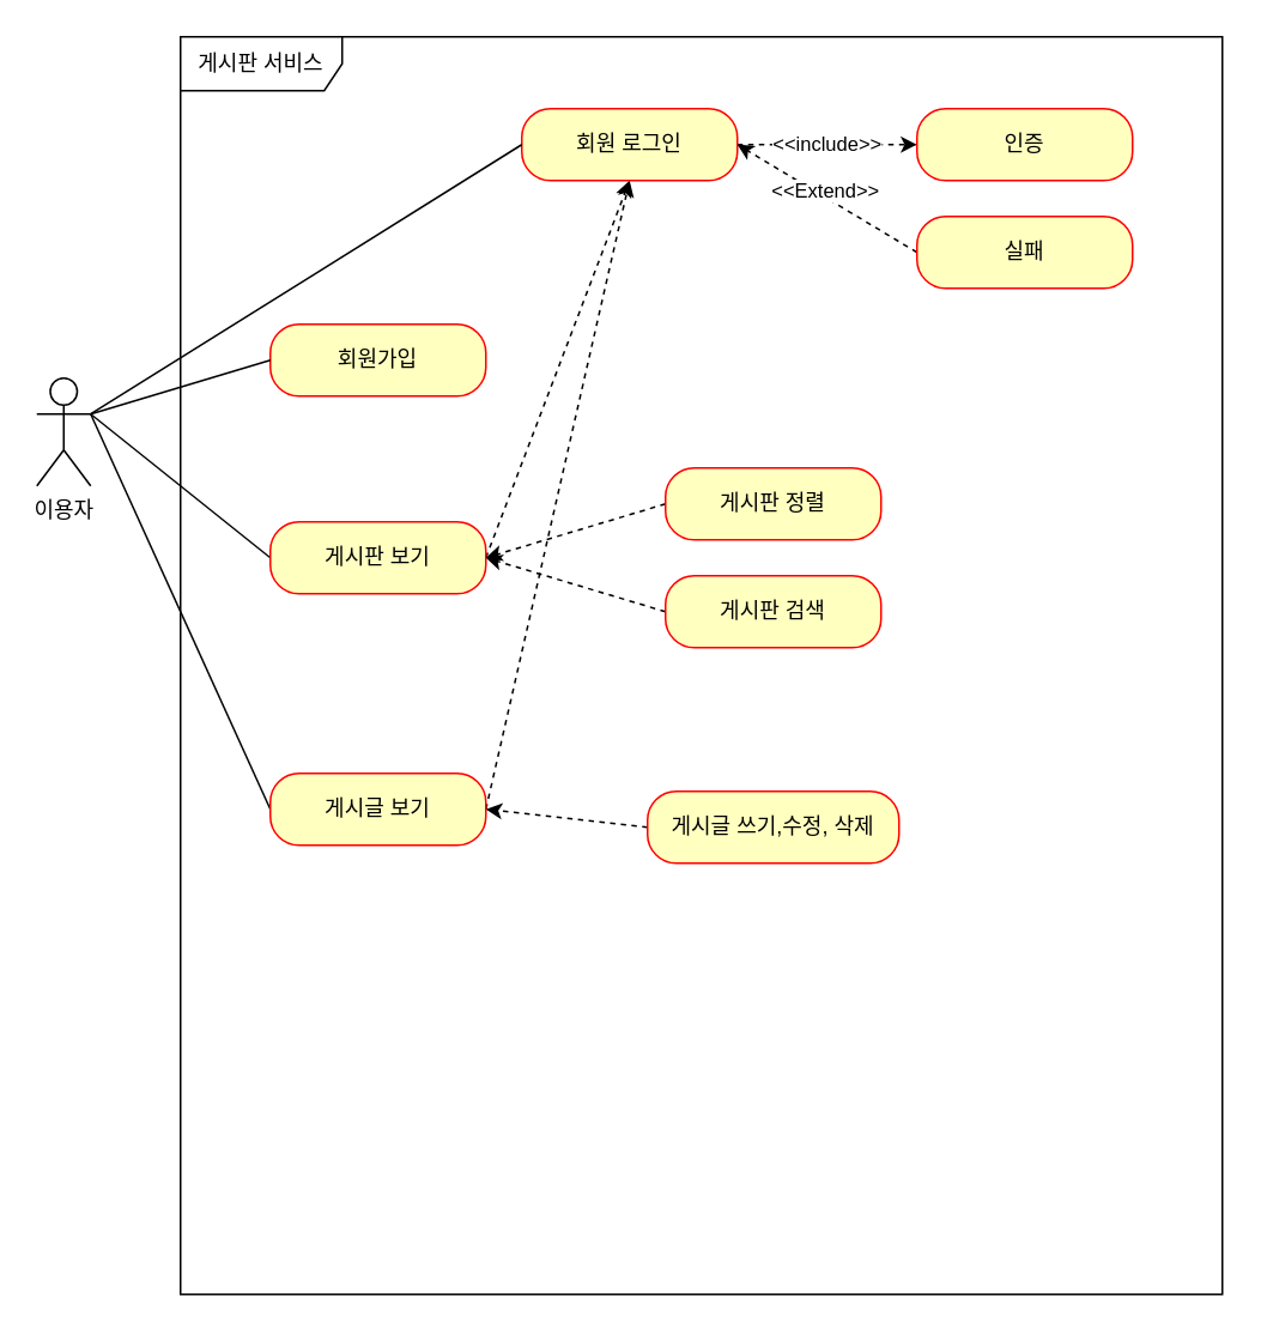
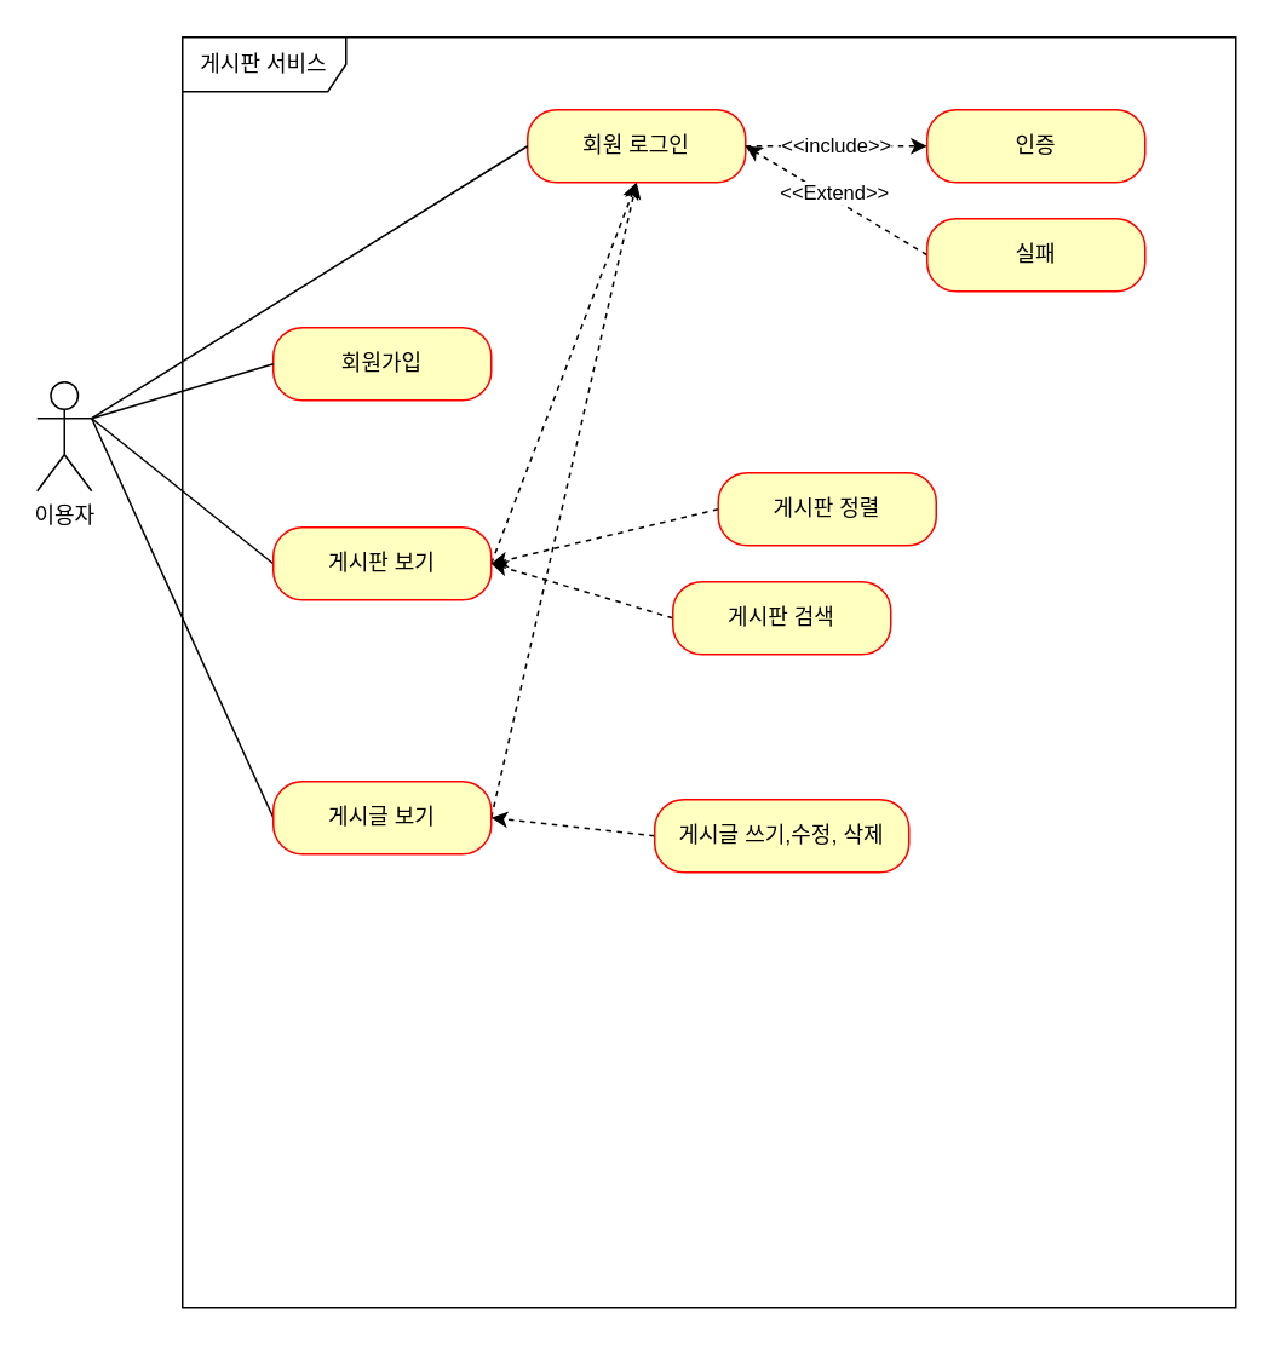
  <mxCell id="0" />
  <mxCell id="1" parent="0" />
  <mxCell id="2" value="이용자" style="shape=umlActor;verticalLabelPosition=bottom;verticalAlign=top;html=1;outlineConnect=0;" vertex="1" parent="1"><mxGeometry x="20" y="210" width="30" height="60" as="geometry" /></mxCell>
  <mxCell id="3" value="게시판 서비스" style="shape=umlFrame;whiteSpace=wrap;html=1;pointerEvents=0;width=90;height=30;" vertex="1" parent="1"><mxGeometry x="100" y="20" width="580" height="700" as="geometry" /></mxCell>
  <mxCell id="4" value="회원가입" style="rounded=1;whiteSpace=wrap;html=1;arcSize=40;fontColor=#000000;fillColor=#ffffc0;strokeColor=#ff0000;" vertex="1" parent="1"><mxGeometry x="150" y="180" width="120" height="40" as="geometry" /></mxCell>
  <mxCell id="5" style="rounded=0;orthogonalLoop=1;jettySize=auto;html=1;exitX=0;exitY=0.5;exitDx=0;exitDy=0;endArrow=none;endFill=0;entryX=1;entryY=0.333;entryDx=0;entryDy=0;entryPerimeter=0;" edge="1" parent="1" source="7" target="2"><mxGeometry relative="1" as="geometry"><mxPoint x="60" y="245" as="targetPoint" /><mxPoint x="140" y="275" as="sourcePoint" /></mxGeometry></mxCell>
  <mxCell id="6" style="rounded=0;orthogonalLoop=1;jettySize=auto;html=1;exitX=1;exitY=0.5;exitDx=0;exitDy=0;entryX=0.5;entryY=1;entryDx=0;entryDy=0;dashed=1;" edge="1" parent="1" source="7" target="12"><mxGeometry relative="1" as="geometry" /></mxCell>
  <mxCell id="7" value="게시판 보기" style="rounded=1;whiteSpace=wrap;html=1;arcSize=40;fontColor=#000000;fillColor=#ffffc0;strokeColor=#ff0000;" vertex="1" parent="1"><mxGeometry x="150" y="290" width="120" height="40" as="geometry" /></mxCell>
  <mxCell id="8" style="rounded=0;orthogonalLoop=1;jettySize=auto;html=1;endArrow=none;endFill=0;exitX=0;exitY=0.5;exitDx=0;exitDy=0;entryX=1;entryY=0.333;entryDx=0;entryDy=0;entryPerimeter=0;" edge="1" parent="1" source="10" target="2"><mxGeometry relative="1" as="geometry"><mxPoint x="60" y="320" as="targetPoint" /></mxGeometry></mxCell>
  <mxCell id="9" style="rounded=0;orthogonalLoop=1;jettySize=auto;html=1;exitX=1;exitY=0.5;exitDx=0;exitDy=0;entryX=0.5;entryY=1;entryDx=0;entryDy=0;dashed=1;" edge="1" parent="1" source="10" target="12"><mxGeometry relative="1" as="geometry"><mxPoint x="390" y="170" as="targetPoint" /></mxGeometry></mxCell>
  <mxCell id="10" value="게시글 보기" style="rounded=1;whiteSpace=wrap;html=1;arcSize=40;fontColor=#000000;fillColor=#ffffc0;strokeColor=#ff0000;" vertex="1" parent="1"><mxGeometry x="150" y="430" width="120" height="40" as="geometry" /></mxCell>
  <mxCell id="11" value="&amp;lt;&amp;lt;include&amp;gt;&amp;gt;" style="rounded=0;orthogonalLoop=1;jettySize=auto;html=1;exitX=1;exitY=0.5;exitDx=0;exitDy=0;entryX=0;entryY=0.5;entryDx=0;entryDy=0;endArrow=classic;endFill=1;dashed=1;" edge="1" parent="1" source="12" target="13"><mxGeometry relative="1" as="geometry" /></mxCell>
  <mxCell id="12" value="회원 로그인" style="rounded=1;whiteSpace=wrap;html=1;arcSize=40;fontColor=#000000;fillColor=#ffffc0;strokeColor=#ff0000;" vertex="1" parent="1"><mxGeometry x="290" y="60" width="120" height="40" as="geometry" /></mxCell>
  <mxCell id="13" value="인증" style="rounded=1;whiteSpace=wrap;html=1;arcSize=40;fontColor=#000000;fillColor=#ffffc0;strokeColor=#ff0000;" vertex="1" parent="1"><mxGeometry x="510" y="60" width="120" height="40" as="geometry" /></mxCell>
  <mxCell id="14" style="rounded=0;orthogonalLoop=1;jettySize=auto;html=1;exitX=0;exitY=0.5;exitDx=0;exitDy=0;entryX=1;entryY=0.5;entryDx=0;entryDy=0;dashed=1;" edge="1" parent="1" source="16" target="12"><mxGeometry relative="1" as="geometry"><mxPoint x="541" y="230" as="sourcePoint" /><mxPoint x="451" y="150" as="targetPoint" /></mxGeometry></mxCell>
  <mxCell id="15" value="&amp;lt;&amp;lt;Extend&amp;gt;&amp;gt;" style="edgeLabel;html=1;align=center;verticalAlign=middle;resizable=0;points=[];" vertex="1" connectable="0" parent="14"><mxGeometry x="0.065" y="-3" relative="1" as="geometry"><mxPoint as="offset" /></mxGeometry></mxCell>
  <mxCell id="16" value="실패" style="rounded=1;whiteSpace=wrap;html=1;arcSize=40;fontColor=#000000;fillColor=#ffffc0;strokeColor=#ff0000;" vertex="1" parent="1"><mxGeometry x="510" y="120" width="120" height="40" as="geometry" /></mxCell>
  <mxCell id="17" style="rounded=0;orthogonalLoop=1;jettySize=auto;html=1;exitX=0;exitY=0.5;exitDx=0;exitDy=0;dashed=1;entryX=1;entryY=0.5;entryDx=0;entryDy=0;" edge="1" parent="1" source="18" target="7"><mxGeometry relative="1" as="geometry"><mxPoint x="250" y="430" as="targetPoint" /></mxGeometry></mxCell>
- <mxCell id="18" value="게시판 정렬" style="rounded=1;whiteSpace=wrap;html=1;arcSize=40;fontColor=#000000;fillColor=#ffffc0;strokeColor=#ff0000;" vertex="1" parent="1"><mxGeometry x="370" y="260" width="120" height="40" as="geometry" /></mxCell>
+ <mxCell id="18" value="게시판 정렬" style="rounded=1;whiteSpace=wrap;html=1;arcSize=40;fontColor=#000000;fillColor=#ffffc0;strokeColor=#ff0000;" vertex="1" parent="1"><mxGeometry x="395" y="260" width="120" height="40" as="geometry" /></mxCell>
  <mxCell id="19" style="rounded=0;orthogonalLoop=1;jettySize=auto;html=1;exitX=0;exitY=0.5;exitDx=0;exitDy=0;entryX=1;entryY=0.5;entryDx=0;entryDy=0;dashed=1;" edge="1" parent="1" source="20" target="7"><mxGeometry relative="1" as="geometry" /></mxCell>
  <mxCell id="20" value="게시판 검색" style="rounded=1;whiteSpace=wrap;html=1;arcSize=40;fontColor=#000000;fillColor=#ffffc0;strokeColor=#ff0000;" vertex="1" parent="1"><mxGeometry x="370" y="320" width="120" height="40" as="geometry" /></mxCell>
  <mxCell id="21" style="rounded=0;orthogonalLoop=1;jettySize=auto;html=1;exitX=0;exitY=0.5;exitDx=0;exitDy=0;entryX=1;entryY=0.5;entryDx=0;entryDy=0;dashed=1;" edge="1" parent="1" source="22" target="10"><mxGeometry relative="1" as="geometry" /></mxCell>
  <mxCell id="22" value="게시글 쓰기,수정, 삭제" style="rounded=1;whiteSpace=wrap;html=1;arcSize=40;fontColor=#000000;fillColor=#ffffc0;strokeColor=#ff0000;" vertex="1" parent="1"><mxGeometry x="360" y="440" width="140" height="40" as="geometry" /></mxCell>
  <mxCell id="23" style="rounded=0;orthogonalLoop=1;jettySize=auto;html=1;entryX=1;entryY=0.333;entryDx=0;entryDy=0;entryPerimeter=0;endArrow=none;endFill=0;exitX=0;exitY=0.5;exitDx=0;exitDy=0;" edge="1" parent="1" source="4" target="2"><mxGeometry relative="1" as="geometry" /></mxCell>
  <mxCell id="24" style="rounded=0;orthogonalLoop=1;jettySize=auto;html=1;entryX=1;entryY=0.333;entryDx=0;entryDy=0;entryPerimeter=0;endArrow=none;endFill=0;exitX=0;exitY=0.5;exitDx=0;exitDy=0;" edge="1" parent="1" source="12" target="2"><mxGeometry relative="1" as="geometry" /></mxCell>
